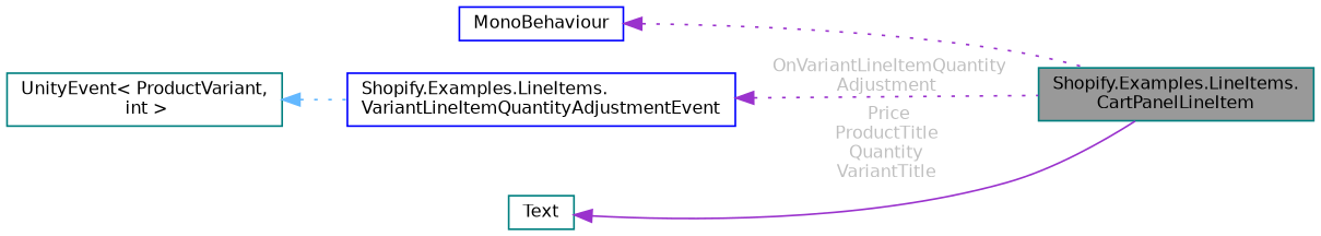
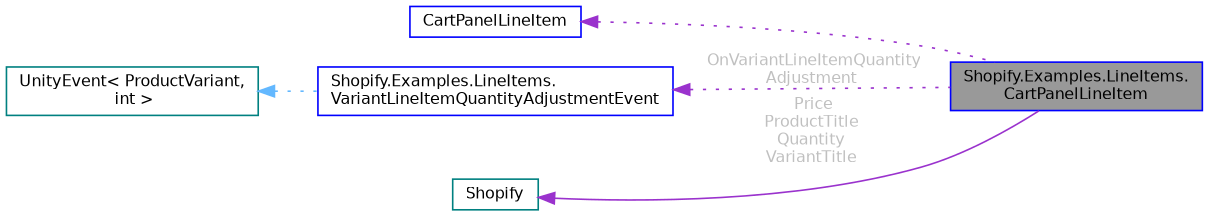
  digraph {
    rankdir=LR
    node [color=teal fillcolor=white fontname=Helvetica fontsize=10 shape=box style=filled]
    edge [color=darkorchid3 dir=back fontname=Helvetica fontsize=10 labelfontname=Helvetica labelfontsize=10 style=dotted]
-   n1 [fillcolor=grey60 fontcolor=black height=0.2 label="Shopify.Examples.LineItems.\lCartPanelLineItem" width=0.4]
-   n2 [color=blue height=0.2 label=MonoBehaviour width=0.4]
+   n1 [color=blue fillcolor=grey60 fontcolor=black height=0.2 label="Shopify.Examples.LineItems.\lCartPanelLineItem" width=0.4]
+   n2 [color=blue height=0.2 label=CartPanelLineItem width=0.4]
    n3 [color=blue height=0.2 label="Shopify.Examples.LineItems.\lVariantLineItemQuantityAdjustmentEvent" width=0.4]
    n4 [height=0.2 label="UnityEvent\< ProductVariant,\l int \>" width=0.4]
-   n5 [height=0.2 label=Text width=0.4]
+   n5 [height=0.2 label=Shopify width=0.4]
    n2 -> n1
    n3 -> n1 [fontcolor=grey label=" OnVariantLineItemQuantity\lAdjustment"]
    n4 -> n3 [color=steelblue1]
    n5 -> n1 [fontcolor=grey label=" Price\nProductTitle\nQuantity\nVariantTitle" style=solid]
  }
